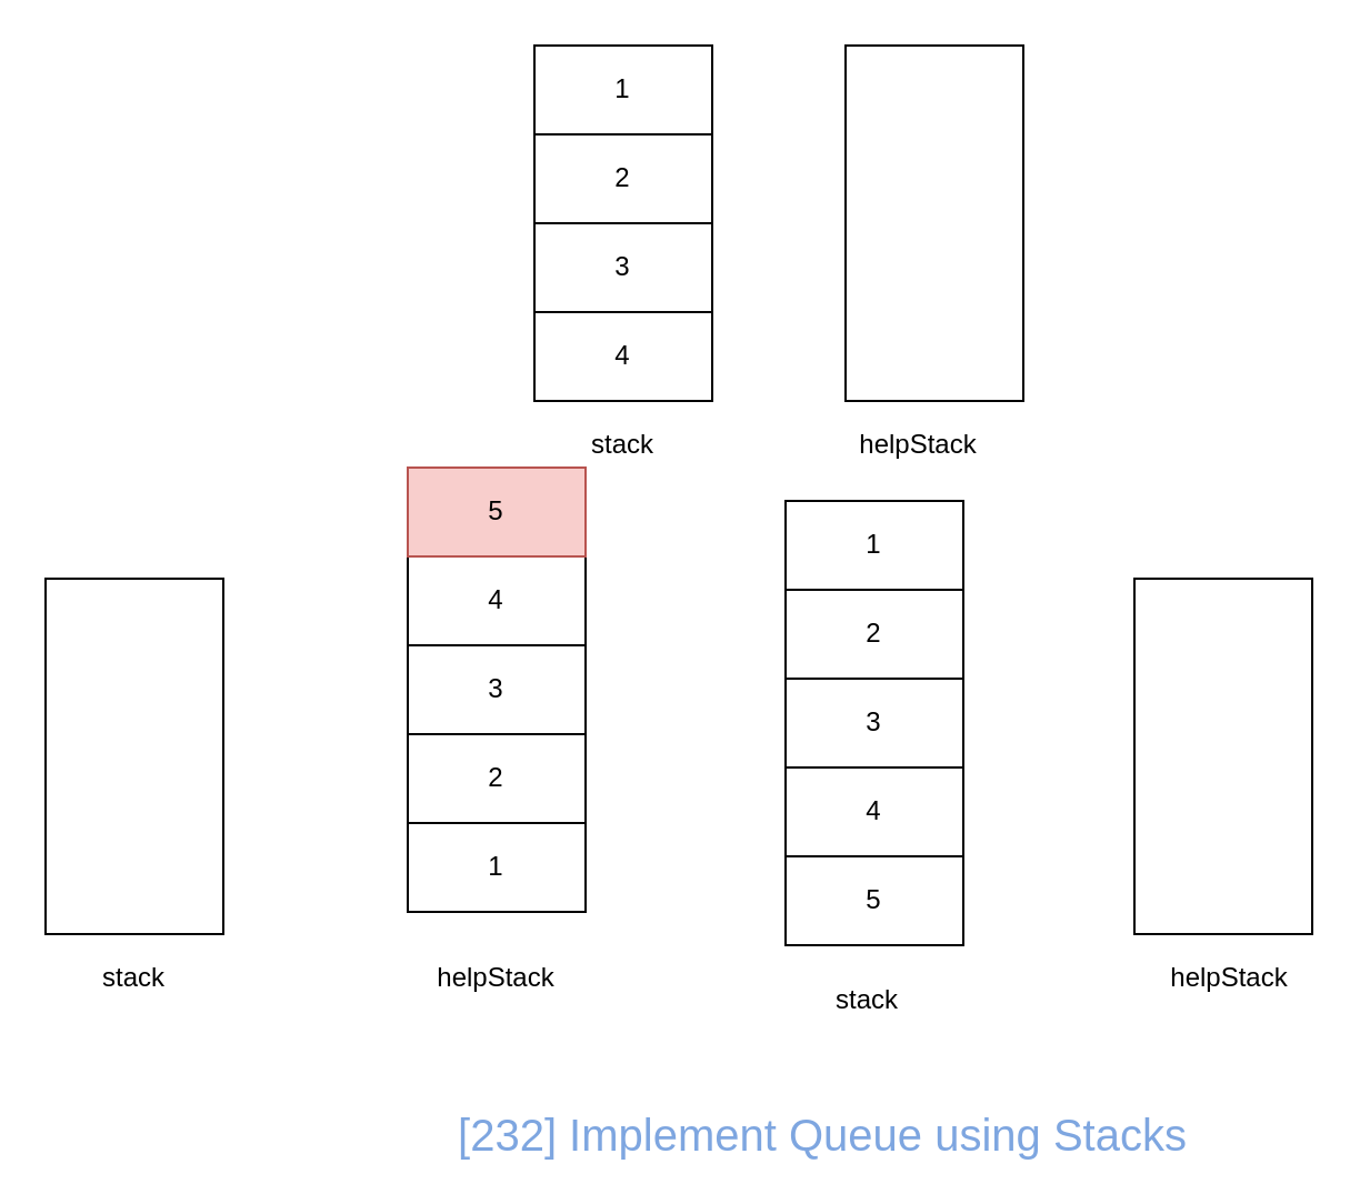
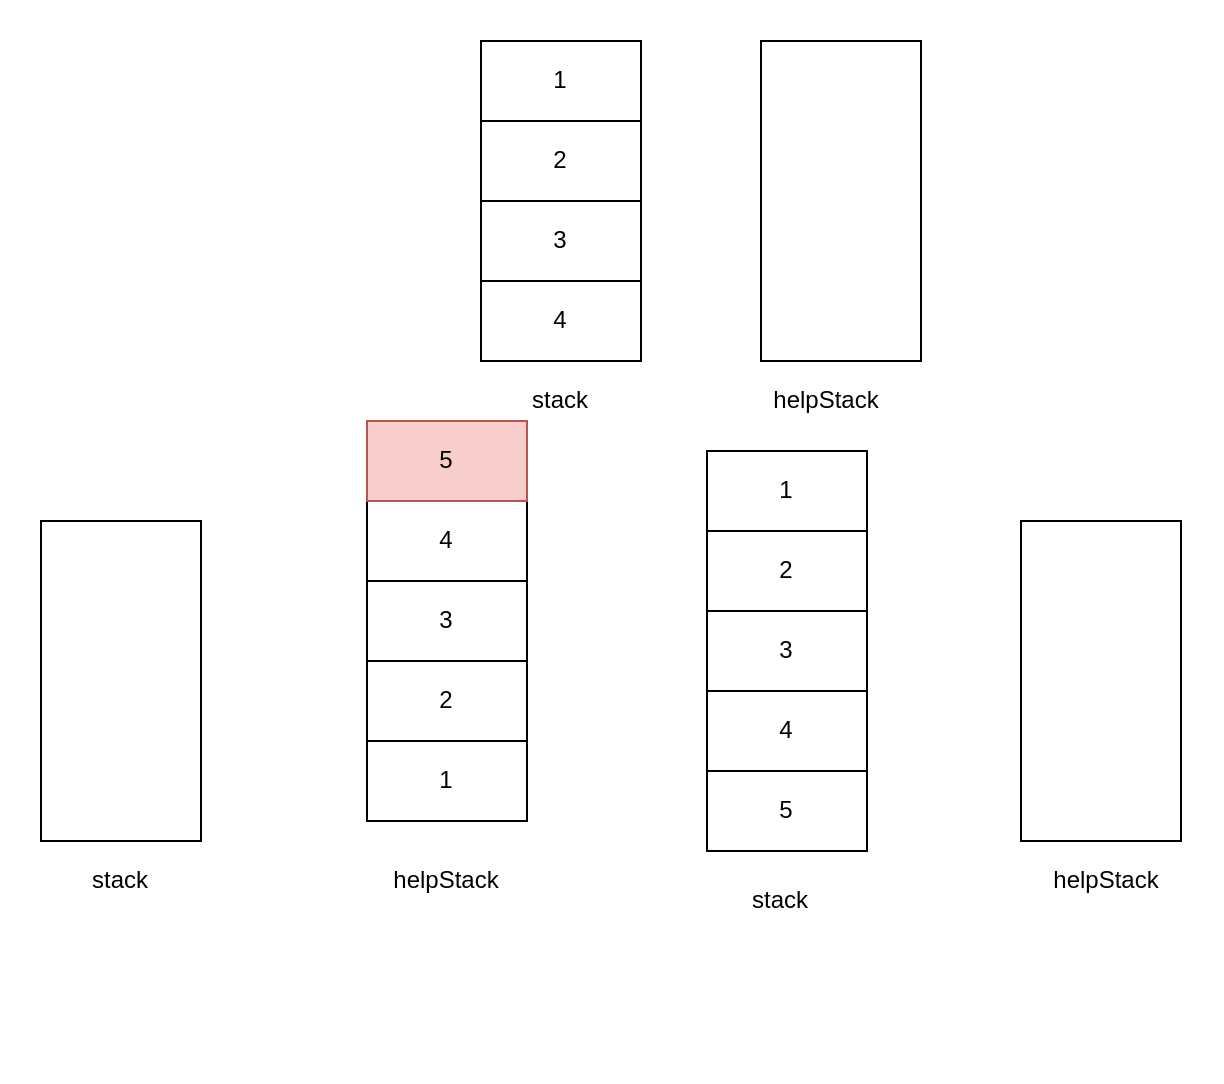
  <mxCell id="0" />
  <mxCell id="1" parent="0" />
  <mxCell id="2" value="2" style="rounded=0;whiteSpace=wrap;html=1;" parent="1" vertex="1"><mxGeometry x="353" y="265" width="80" height="40" as="geometry" /></mxCell>
  <mxCell id="3" value="3" style="rounded=0;whiteSpace=wrap;html=1;" parent="1" vertex="1"><mxGeometry x="353" y="305" width="80" height="40" as="geometry" /></mxCell>
  <mxCell id="4" value="4" style="rounded=0;whiteSpace=wrap;html=1;" parent="1" vertex="1"><mxGeometry x="353" y="345" width="80" height="40" as="geometry" /></mxCell>
  <mxCell id="5" value="5" style="rounded=0;whiteSpace=wrap;html=1;" parent="1" vertex="1"><mxGeometry x="353" y="385" width="80" height="40" as="geometry" /></mxCell>
  <mxCell id="6" value="4" style="rounded=0;whiteSpace=wrap;html=1;" parent="1" vertex="1"><mxGeometry x="183" y="250" width="80" height="40" as="geometry" /></mxCell>
  <mxCell id="7" value="3" style="rounded=0;whiteSpace=wrap;html=1;" parent="1" vertex="1"><mxGeometry x="183" y="290" width="80" height="40" as="geometry" /></mxCell>
  <mxCell id="8" value="2" style="rounded=0;whiteSpace=wrap;html=1;" parent="1" vertex="1"><mxGeometry x="183" y="330" width="80" height="40" as="geometry" /></mxCell>
  <mxCell id="9" value="1" style="rounded=0;whiteSpace=wrap;html=1;" parent="1" vertex="1"><mxGeometry x="183" y="370" width="80" height="40" as="geometry" /></mxCell>
  <mxCell id="10" value="stack" style="text;html=1;strokeColor=none;fillColor=none;align=center;verticalAlign=middle;whiteSpace=wrap;rounded=0;" parent="1" vertex="1"><mxGeometry x="260" y="190" width="40" height="20" as="geometry" /></mxCell>
  <mxCell id="11" value="helpStack" style="text;html=1;strokeColor=none;fillColor=none;align=center;verticalAlign=middle;whiteSpace=wrap;rounded=0;" parent="1" vertex="1"><mxGeometry x="393" y="190" width="40" height="20" as="geometry" /></mxCell>
  <mxCell id="12" value="stack" style="text;html=1;strokeColor=none;fillColor=none;align=center;verticalAlign=middle;whiteSpace=wrap;rounded=0;" parent="1" vertex="1"><mxGeometry x="40" y="430" width="40" height="20" as="geometry" /></mxCell>
  <mxCell id="13" value="helpStack" style="text;html=1;strokeColor=none;fillColor=none;align=center;verticalAlign=middle;whiteSpace=wrap;rounded=0;" parent="1" vertex="1"><mxGeometry x="203" y="430" width="40" height="20" as="geometry" /></mxCell>
  <mxCell id="14" value="" style="rounded=0;whiteSpace=wrap;html=1;" parent="1" vertex="1"><mxGeometry x="380" y="20" width="80" height="160" as="geometry" /></mxCell>
  <mxCell id="15" value="" style="rounded=0;whiteSpace=wrap;html=1;" parent="1" vertex="1"><mxGeometry x="20" y="260" width="80" height="160" as="geometry" /></mxCell>
- <mxCell id="16" value="&lt;div style=&quot;font-size: 20px;&quot;&gt;&lt;span style=&quot;font-size: 20px;&quot;&gt;[232] Implement Queue using Stacks&lt;/span&gt;&lt;/div&gt;" style="text;html=1;strokeColor=none;fillColor=none;align=center;verticalAlign=middle;whiteSpace=wrap;rounded=0;fontColor=#7EA6E0;fontSize=20;" parent="1" vertex="1"><mxGeometry x="150" y="500" width="440" height="20" as="geometry" /></mxCell>
  <mxCell id="17" value="stack" style="text;html=1;strokeColor=none;fillColor=none;align=center;verticalAlign=middle;whiteSpace=wrap;rounded=0;" parent="1" vertex="1"><mxGeometry x="370" y="440" width="40" height="20" as="geometry" /></mxCell>
  <mxCell id="18" value="helpStack" style="text;html=1;strokeColor=none;fillColor=none;align=center;verticalAlign=middle;whiteSpace=wrap;rounded=0;" parent="1" vertex="1"><mxGeometry x="533" y="430" width="40" height="20" as="geometry" /></mxCell>
  <mxCell id="19" value="1" style="rounded=0;whiteSpace=wrap;html=1;" parent="1" vertex="1"><mxGeometry x="240" y="20" width="80" height="40" as="geometry" /></mxCell>
  <mxCell id="20" value="2" style="rounded=0;whiteSpace=wrap;html=1;" parent="1" vertex="1"><mxGeometry x="240" y="60" width="80" height="40" as="geometry" /></mxCell>
  <mxCell id="21" value="3" style="rounded=0;whiteSpace=wrap;html=1;" parent="1" vertex="1"><mxGeometry x="240" y="100" width="80" height="40" as="geometry" /></mxCell>
  <mxCell id="22" value="4" style="rounded=0;whiteSpace=wrap;html=1;" parent="1" vertex="1"><mxGeometry x="240" y="140" width="80" height="40" as="geometry" /></mxCell>
  <mxCell id="23" value="1" style="rounded=0;whiteSpace=wrap;html=1;" parent="1" vertex="1"><mxGeometry x="353" y="225" width="80" height="40" as="geometry" /></mxCell>
  <mxCell id="24" value="" style="rounded=0;whiteSpace=wrap;html=1;" parent="1" vertex="1"><mxGeometry x="510" y="260" width="80" height="160" as="geometry" /></mxCell>
  <mxCell id="25" value="5" style="rounded=0;whiteSpace=wrap;html=1;fillColor=#f8cecc;strokeColor=#b85450;" vertex="1" parent="1"><mxGeometry x="183" y="210" width="80" height="40" as="geometry" /></mxCell>
